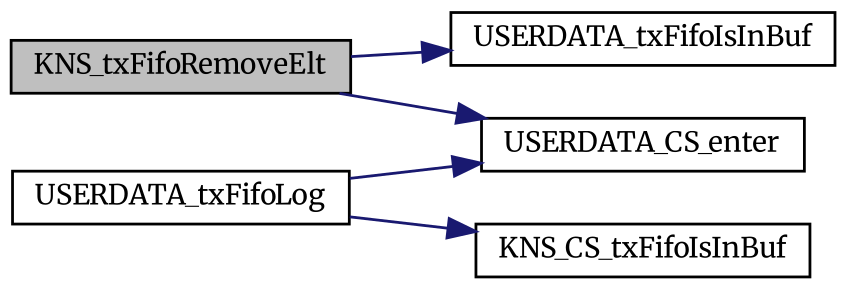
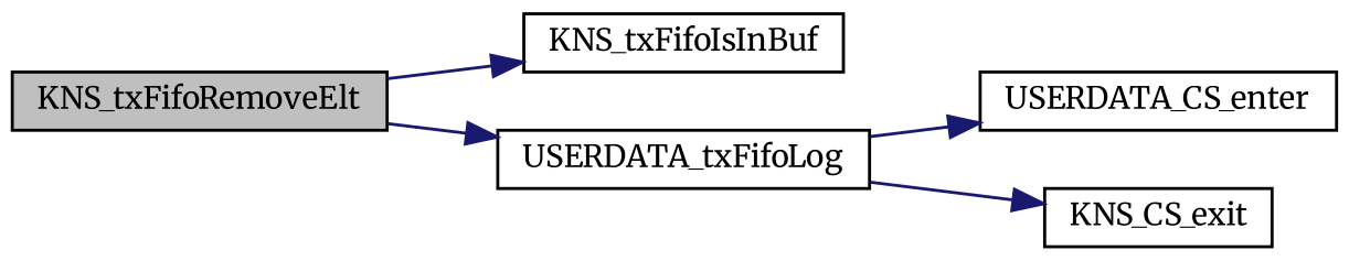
  digraph {
    fontname=Merriweather
    rankdir=LR
    node [color=black fillcolor=white fontname=Merriweather fontsize=10 shape=record style=filled]
    edge [color=midnightblue fontname=Merriweather fontsize=10 labelfontname=Helvetica labelfontsize=10 style=solid]
    n1 [fillcolor=grey75 fontcolor=black height=0.2 label=KNS_txFifoRemoveElt width=0.4]
-   n2 [height=0.2 label=USERDATA_txFifoIsInBuf width=0.4]
+   n2 [height=0.2 label=KNS_txFifoIsInBuf width=0.4]
    n3 [height=0.2 label=USERDATA_txFifoLog width=0.4]
    n4 [height=0.2 label=USERDATA_CS_enter width=0.4]
-   n5 [height=0.2 label=KNS_CS_txFifoIsInBuf width=0.4]
+   n5 [height=0.2 label=KNS_CS_exit width=0.4]
    n1 -> n2
-   n1 -> n4
+   n1 -> n3
    n3 -> n4
    n3 -> n5
  }
